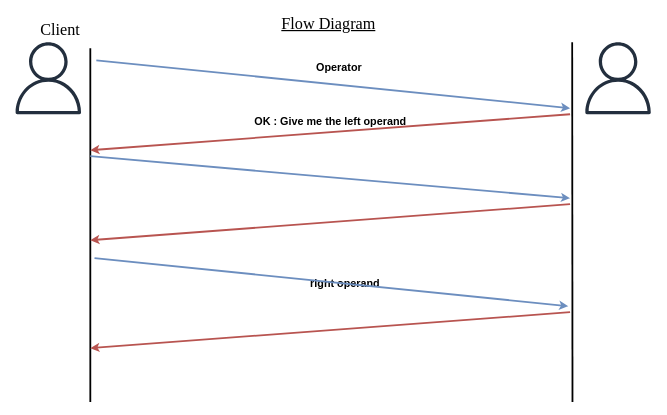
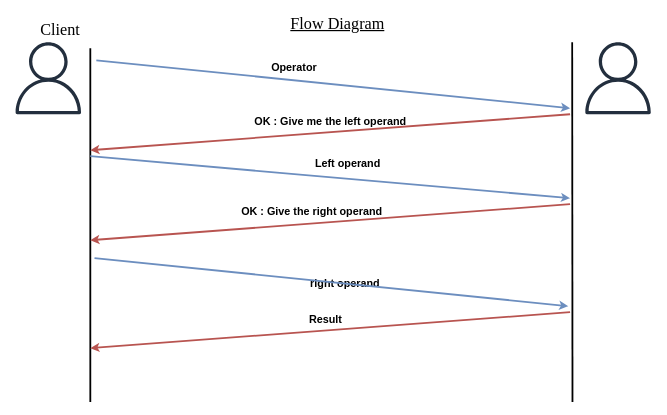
  <mxCell id="0" />
  <mxCell id="1" parent="0" />
  <mxCell id="2" value="" style="outlineConnect=0;fontColor=#232F3E;gradientColor=none;fillColor=#232F3E;strokeColor=none;dashed=0;verticalLabelPosition=bottom;verticalAlign=top;align=center;html=1;fontSize=12;fontStyle=0;aspect=fixed;pointerEvents=1;shape=mxgraph.aws4.user;" vertex="1" parent="1"><mxGeometry x="20" y="70" width="120" height="120" as="geometry" /></mxCell>
- <mxCell id="3" value="Operator&lt;br style=&quot;font-size: 18px;&quot;&gt;" style="text;html=1;resizable=0;points=[];autosize=1;align=left;verticalAlign=top;spacingTop=-4;fontSize=18;fontStyle=1" vertex="1" parent="1"><mxGeometry x="525" y="100" width="60" height="20" as="geometry" /></mxCell>
+ <mxCell id="3" value="Operator&lt;br style=&quot;font-size: 18px;&quot;&gt;" style="text;html=1;resizable=0;points=[];autosize=1;align=left;verticalAlign=top;spacingTop=-4;fontSize=18;fontStyle=1" vertex="1" parent="1"><mxGeometry x="450" y="100" width="60" height="20" as="geometry" /></mxCell>
  <mxCell id="4" value="OK : Give me the left operand&amp;nbsp;" style="text;html=1;resizable=0;points=[];autosize=1;align=left;verticalAlign=top;spacingTop=-4;fontSize=18;fontStyle=1" vertex="1" parent="1"><mxGeometry x="422" y="190" width="260" height="20" as="geometry" /></mxCell>
- <mxCell id="5" value="&lt;u&gt;Flow Diagram&lt;/u&gt;" style="text;html=1;resizable=0;points=[];autosize=1;align=left;verticalAlign=top;spacingTop=-4;fontSize=27;fontFamily=Tahoma;" vertex="1" parent="1"><mxGeometry x="467" y="20" width="170" height="30" as="geometry" /></mxCell>
+ <mxCell id="5" value="&lt;u&gt;Flow Diagram&lt;/u&gt;" style="text;html=1;resizable=0;points=[];autosize=1;align=left;verticalAlign=top;spacingTop=-4;fontSize=27;fontFamily=Tahoma;" vertex="1" parent="1"><mxGeometry x="482" y="20" width="170" height="30" as="geometry" /></mxCell>
+ <mxCell id="6" value="Left operand" style="text;html=1;resizable=0;points=[];autosize=1;align=left;verticalAlign=top;spacingTop=-4;fontSize=18;fontStyle=1" vertex="1" parent="1"><mxGeometry x="523" y="260" width="120" height="20" as="geometry" /></mxCell>
+ <mxCell id="7" value="OK : Give the right operand" style="text;html=1;resizable=0;points=[];autosize=1;align=left;verticalAlign=top;spacingTop=-4;fontSize=18;fontStyle=1" vertex="1" parent="1"><mxGeometry x="400" y="340" width="230" height="20" as="geometry" /></mxCell>
  <mxCell id="8" value="Client" style="text;html=1;resizable=0;points=[];autosize=1;align=left;verticalAlign=top;spacingTop=-4;fontSize=27;fontFamily=Tahoma;" vertex="1" parent="1"><mxGeometry x="65" y="30" width="80" height="30" as="geometry" /></mxCell>
  <mxCell id="9" value="right operand" style="text;html=1;resizable=0;points=[];autosize=1;align=left;verticalAlign=top;spacingTop=-4;fontSize=18;fontStyle=1" vertex="1" parent="1"><mxGeometry x="515" y="460" width="120" height="20" as="geometry" /></mxCell>
+ <mxCell id="10" value="Result" style="text;html=1;resizable=0;points=[];autosize=1;align=left;verticalAlign=top;spacingTop=-4;fontSize=18;fontStyle=1" vertex="1" parent="1"><mxGeometry x="513" y="520" width="70" height="20" as="geometry" /></mxCell>
  <mxCell id="11" value="" style="endArrow=none;html=1;strokeWidth=3;fontFamily=Tahoma;fontSize=27;" edge="1" parent="1"><mxGeometry width="50" height="50" relative="1" as="geometry"><mxPoint x="150" y="670" as="sourcePoint" /><mxPoint x="150" y="80" as="targetPoint" /></mxGeometry></mxCell>
  <mxCell id="12" value="" style="endArrow=none;html=1;strokeWidth=3;fontFamily=Tahoma;fontSize=27;" edge="1" parent="1"><mxGeometry width="50" height="50" relative="1" as="geometry"><mxPoint x="954" y="670" as="sourcePoint" /><mxPoint x="953.5" y="70" as="targetPoint" /></mxGeometry></mxCell>
  <mxCell id="13" value="" style="outlineConnect=0;fontColor=#232F3E;gradientColor=none;fillColor=#232F3E;strokeColor=none;dashed=0;verticalLabelPosition=bottom;verticalAlign=top;align=center;html=1;fontSize=12;fontStyle=0;aspect=fixed;pointerEvents=1;shape=mxgraph.aws4.user;" vertex="1" parent="1"><mxGeometry x="970" y="70" width="120" height="120" as="geometry" /></mxCell>
  <mxCell id="14" value="" style="endArrow=classic;html=1;strokeWidth=3;fontFamily=Tahoma;fontSize=27;fillColor=#dae8fc;strokeColor=#6c8ebf;" edge="1" parent="1"><mxGeometry width="50" height="50" relative="1" as="geometry"><mxPoint x="160" y="100" as="sourcePoint" /><mxPoint x="950" y="180" as="targetPoint" /></mxGeometry></mxCell>
  <mxCell id="15" value="" style="endArrow=classic;html=1;strokeWidth=3;fontFamily=Tahoma;fontSize=27;fillColor=#f8cecc;strokeColor=#b85450;" edge="1" parent="1"><mxGeometry width="50" height="50" relative="1" as="geometry"><mxPoint x="950" y="190" as="sourcePoint" /><mxPoint x="150" y="250" as="targetPoint" /></mxGeometry></mxCell>
  <mxCell id="16" value="" style="endArrow=classic;html=1;strokeWidth=3;fontFamily=Tahoma;fontSize=27;fillColor=#dae8fc;strokeColor=#6c8ebf;" edge="1" parent="1"><mxGeometry width="50" height="50" relative="1" as="geometry"><mxPoint x="150" y="260" as="sourcePoint" /><mxPoint x="950" y="330" as="targetPoint" /></mxGeometry></mxCell>
  <mxCell id="17" value="" style="endArrow=classic;html=1;strokeWidth=3;fontFamily=Tahoma;fontSize=27;fillColor=#dae8fc;strokeColor=#6c8ebf;" edge="1" parent="1"><mxGeometry width="50" height="50" relative="1" as="geometry"><mxPoint x="157" y="430" as="sourcePoint" /><mxPoint x="947" y="510" as="targetPoint" /></mxGeometry></mxCell>
  <mxCell id="18" value="" style="endArrow=classic;html=1;strokeWidth=3;fontFamily=Tahoma;fontSize=27;fillColor=#f8cecc;strokeColor=#b85450;" edge="1" parent="1"><mxGeometry width="50" height="50" relative="1" as="geometry"><mxPoint x="950" y="340" as="sourcePoint" /><mxPoint x="150" y="400" as="targetPoint" /></mxGeometry></mxCell>
  <mxCell id="19" value="" style="endArrow=classic;html=1;strokeWidth=3;fontFamily=Tahoma;fontSize=27;fillColor=#f8cecc;strokeColor=#b85450;" edge="1" parent="1"><mxGeometry width="50" height="50" relative="1" as="geometry"><mxPoint x="950" y="520" as="sourcePoint" /><mxPoint x="150" y="580" as="targetPoint" /></mxGeometry></mxCell>
